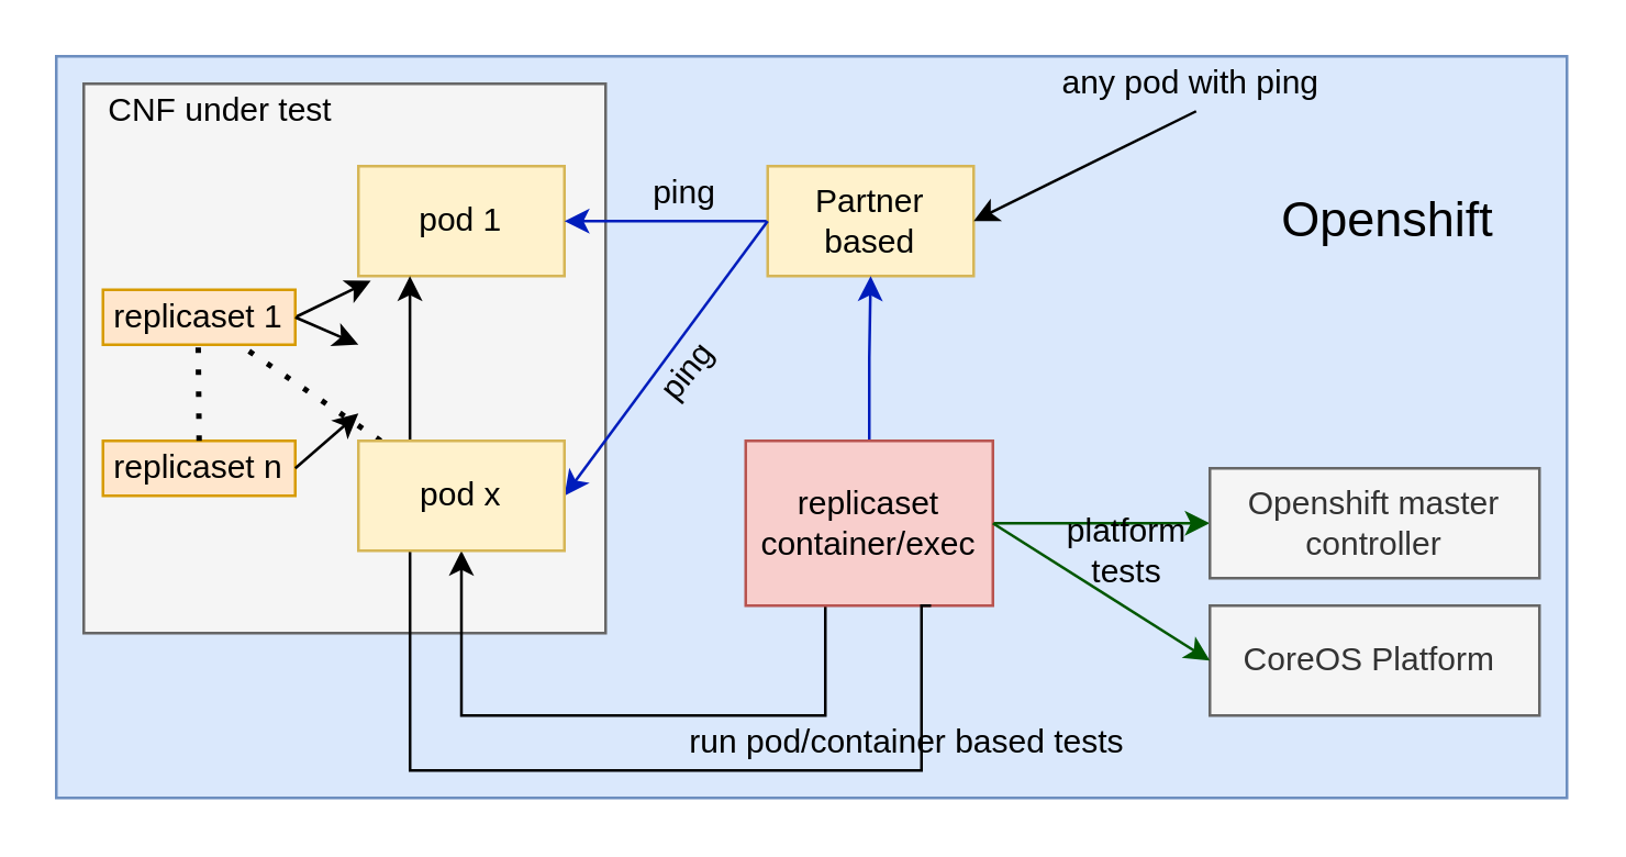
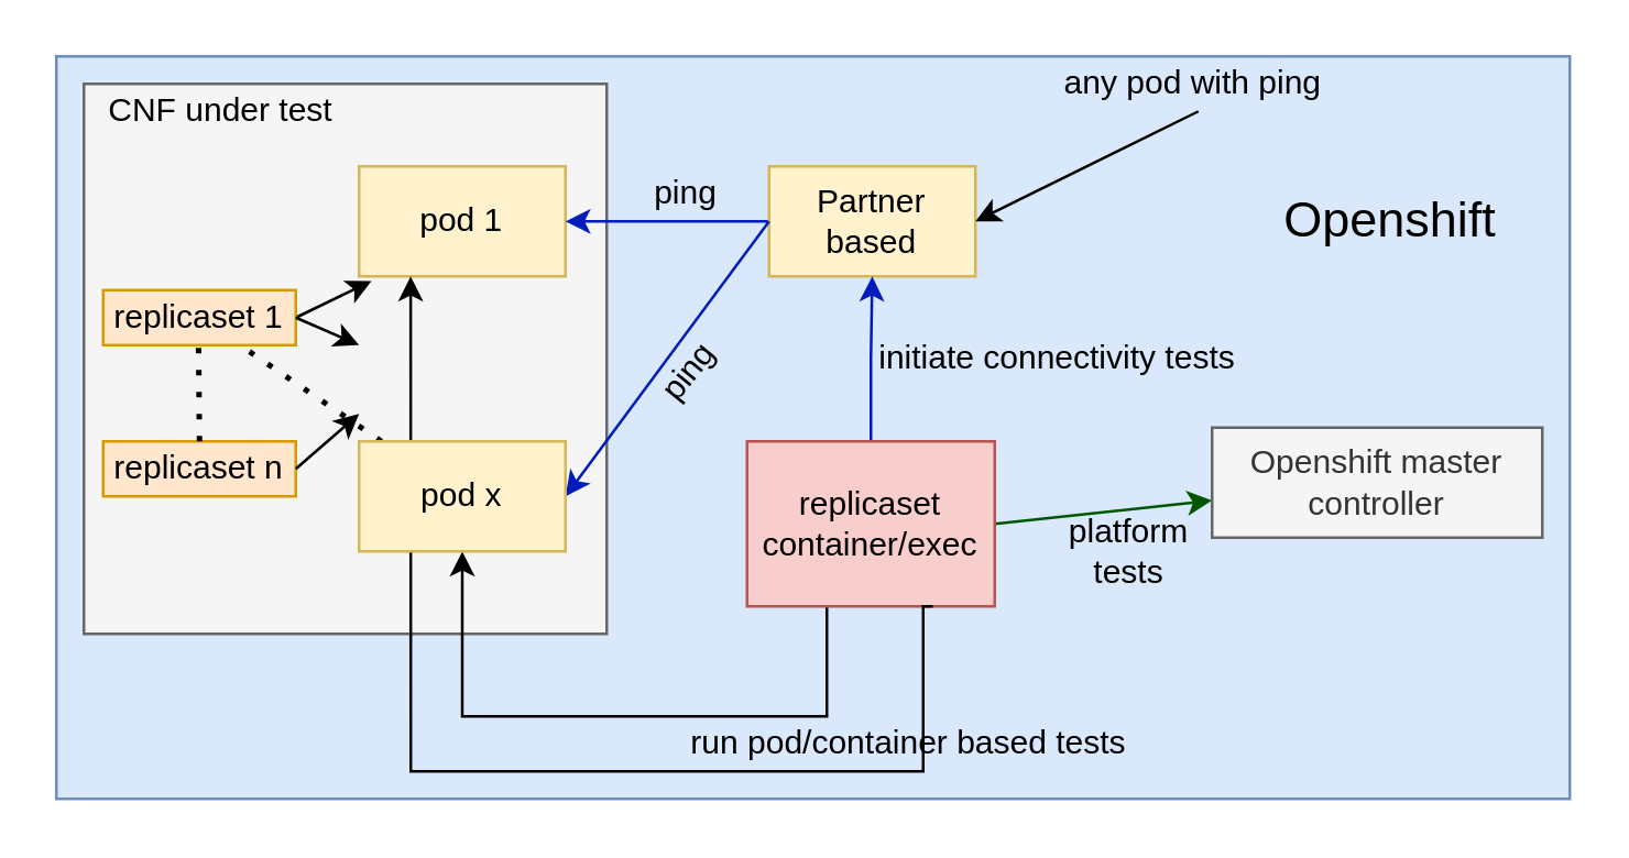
  <mxCell id="0" />
  <mxCell id="1" parent="0" />
  <mxCell id="2" value="" style="rounded=0;whiteSpace=wrap;html=1;fillColor=#dae8fc;strokeColor=#6c8ebf;" vertex="1" parent="1"><mxGeometry x="20" y="20" width="550" height="270" as="geometry" /></mxCell>
  <mxCell id="3" value="" style="rounded=0;whiteSpace=wrap;html=1;fillColor=#f5f5f5;strokeColor=#666666;fontColor=#333333;" vertex="1" parent="1"><mxGeometry x="30" y="30" width="190" height="200" as="geometry" /></mxCell>
  <mxCell id="4" value="pod 1" style="rounded=0;whiteSpace=wrap;html=1;fillColor=#fff2cc;strokeColor=#d6b656;" vertex="1" parent="1"><mxGeometry x="130" y="60" width="75" height="40" as="geometry" /></mxCell>
  <mxCell id="5" value="CNF under test" style="text;html=1;strokeColor=none;fillColor=none;align=center;verticalAlign=middle;whiteSpace=wrap;rounded=0;" vertex="1" parent="1"><mxGeometry x="30" y="30" width="100" height="20" as="geometry" /></mxCell>
  <mxCell id="6" value="" style="endArrow=none;dashed=1;html=1;dashPattern=1 3;strokeWidth=2;" edge="1" parent="1" source="29" target="28"><mxGeometry width="50" height="50" relative="1" as="geometry"><mxPoint x="250" y="220" as="sourcePoint" /><mxPoint x="300" y="170" as="targetPoint" /></mxGeometry></mxCell>
  <mxCell id="7" style="edgeStyle=orthogonalEdgeStyle;rounded=0;orthogonalLoop=1;jettySize=auto;html=1;exitX=0;exitY=0.5;exitDx=0;exitDy=0;entryX=1;entryY=0.5;entryDx=0;entryDy=0;fillColor=#0050ef;strokeColor=#001DBC;" edge="1" parent="1" source="8" target="4"><mxGeometry relative="1" as="geometry" /></mxCell>
  <mxCell id="8" value="Partner based" style="rounded=0;whiteSpace=wrap;html=1;fillColor=#fff2cc;strokeColor=#d6b656;" vertex="1" parent="1"><mxGeometry x="279" y="60" width="75" height="40" as="geometry" /></mxCell>
  <mxCell id="9" style="edgeStyle=orthogonalEdgeStyle;rounded=0;orthogonalLoop=1;jettySize=auto;html=1;exitX=0.5;exitY=0;exitDx=0;exitDy=0;entryX=0.5;entryY=1;entryDx=0;entryDy=0;fillColor=#0050ef;strokeColor=#001DBC;" edge="1" parent="1" source="12" target="8"><mxGeometry relative="1" as="geometry" /></mxCell>
  <mxCell id="10" style="edgeStyle=orthogonalEdgeStyle;rounded=0;orthogonalLoop=1;jettySize=auto;html=1;exitX=0.25;exitY=1;exitDx=0;exitDy=0;entryX=0.5;entryY=1;entryDx=0;entryDy=0;" edge="1" parent="1" source="12" target="29"><mxGeometry relative="1" as="geometry"><Array as="points"><mxPoint x="300" y="200" /><mxPoint x="300" y="260" /><mxPoint x="168" y="260" /></Array></mxGeometry></mxCell>
  <mxCell id="11" style="edgeStyle=none;rounded=0;orthogonalLoop=1;jettySize=auto;html=1;exitX=1;exitY=0.5;exitDx=0;exitDy=0;strokeColor=#005700;fillColor=#008a00;" edge="1" parent="1" source="12" target="20"><mxGeometry relative="1" as="geometry" /></mxCell>
  <mxCell id="12" value="replicaset container/exec" style="rounded=0;whiteSpace=wrap;html=1;fillColor=#f8cecc;strokeColor=#b85450;" vertex="1" parent="1"><mxGeometry x="271" y="160" width="90" height="60" as="geometry" /></mxCell>
  <mxCell id="13" value="" style="endArrow=classic;html=1;exitX=0;exitY=0.5;exitDx=0;exitDy=0;entryX=1;entryY=0.5;entryDx=0;entryDy=0;fillColor=#0050ef;strokeColor=#001DBC;" edge="1" parent="1" source="8" target="29"><mxGeometry width="50" height="50" relative="1" as="geometry"><mxPoint x="250" y="320" as="sourcePoint" /><mxPoint x="300" y="270" as="targetPoint" /></mxGeometry></mxCell>
  <mxCell id="14" value="ping" style="text;html=1;strokeColor=none;fillColor=none;align=center;verticalAlign=middle;whiteSpace=wrap;rounded=0;" vertex="1" parent="1"><mxGeometry x="214" y="60" width="70" height="20" as="geometry" /></mxCell>
  <mxCell id="15" value="ping" style="text;html=1;strokeColor=none;fillColor=none;align=center;verticalAlign=middle;whiteSpace=wrap;rounded=0;rotation=309;" vertex="1" parent="1"><mxGeometry x="215" y="125" width="70" height="20" as="geometry" /></mxCell>
+ <mxCell id="16" value="initiate connectivity tests" style="text;html=1;strokeColor=none;fillColor=none;align=center;verticalAlign=middle;whiteSpace=wrap;rounded=0;" vertex="1" parent="1"><mxGeometry x="309" y="120" width="150" height="20" as="geometry" /></mxCell>
  <mxCell id="17" style="edgeStyle=orthogonalEdgeStyle;rounded=0;orthogonalLoop=1;jettySize=auto;html=1;entryX=0.25;entryY=1;entryDx=0;entryDy=0;exitX=0.75;exitY=1;exitDx=0;exitDy=0;" edge="1" parent="1" source="12" target="4"><mxGeometry relative="1" as="geometry"><mxPoint x="450" y="210" as="sourcePoint" /><mxPoint x="177.5" y="210" as="targetPoint" /><Array as="points"><mxPoint x="335" y="220" /><mxPoint x="335" y="280" /><mxPoint x="149" y="280" /></Array></mxGeometry></mxCell>
  <mxCell id="18" value="run pod/container based tests" style="text;html=1;strokeColor=none;fillColor=none;align=center;verticalAlign=middle;whiteSpace=wrap;rounded=0;" vertex="1" parent="1"><mxGeometry x="235" y="260" width="190" height="20" as="geometry" /></mxCell>
  <mxCell id="19" value="&lt;font style=&quot;font-size: 18px&quot;&gt;Openshift&lt;/font&gt;" style="text;html=1;strokeColor=none;fillColor=none;align=center;verticalAlign=middle;whiteSpace=wrap;rounded=0;" vertex="1" parent="1"><mxGeometry x="440" y="70" width="130" height="20" as="geometry" /></mxCell>
- <mxCell id="20" value="Openshift master controller" style="rounded=0;whiteSpace=wrap;html=1;fillColor=#f5f5f5;strokeColor=#666666;fontColor=#333333;" vertex="1" parent="1"><mxGeometry x="440" y="170" width="120" height="40" as="geometry" /></mxCell>
- <mxCell id="21" value="CoreOS Platform&amp;nbsp;" style="rounded=0;whiteSpace=wrap;html=1;fillColor=#f5f5f5;strokeColor=#666666;fontColor=#333333;" vertex="1" parent="1"><mxGeometry x="440" y="220" width="120" height="40" as="geometry" /></mxCell>
- <mxCell id="22" style="edgeStyle=none;rounded=0;orthogonalLoop=1;jettySize=auto;html=1;strokeColor=#005700;entryX=0;entryY=0.5;entryDx=0;entryDy=0;fillColor=#008a00;exitX=1;exitY=0.5;exitDx=0;exitDy=0;" edge="1" parent="1" source="12" target="21"><mxGeometry relative="1" as="geometry"><mxPoint x="350" y="180" as="sourcePoint" /><mxPoint x="450" y="190" as="targetPoint" /></mxGeometry></mxCell>
+ <mxCell id="20" value="Openshift master controller" style="rounded=0;whiteSpace=wrap;html=1;fillColor=#f5f5f5;strokeColor=#666666;fontColor=#333333;" vertex="1" parent="1"><mxGeometry x="440" y="155" width="120" height="40" as="geometry" /></mxCell>
  <mxCell id="23" value="platform tests" style="text;html=1;strokeColor=none;fillColor=none;align=center;verticalAlign=middle;whiteSpace=wrap;rounded=0;" vertex="1" parent="1"><mxGeometry x="390" y="190" width="40" height="20" as="geometry" /></mxCell>
  <mxCell id="24" value="any pod with ping&amp;nbsp;" style="text;html=1;strokeColor=none;fillColor=none;align=center;verticalAlign=middle;whiteSpace=wrap;rounded=0;dashed=1;" vertex="1" parent="1"><mxGeometry x="380" y="20" width="110" height="20" as="geometry" /></mxCell>
  <mxCell id="25" value="" style="endArrow=classic;html=1;exitX=0.5;exitY=1;exitDx=0;exitDy=0;entryX=1;entryY=0.5;entryDx=0;entryDy=0;" edge="1" parent="1" source="24" target="8"><mxGeometry width="50" height="50" relative="1" as="geometry"><mxPoint x="250" y="300" as="sourcePoint" /><mxPoint x="300" y="250" as="targetPoint" /></mxGeometry></mxCell>
  <mxCell id="26" style="edgeStyle=none;rounded=0;orthogonalLoop=1;jettySize=auto;html=1;exitX=0.5;exitY=0;exitDx=0;exitDy=0;strokeColor=#000000;" edge="1" parent="1" source="2" target="2"><mxGeometry relative="1" as="geometry" /></mxCell>
  <mxCell id="27" style="edgeStyle=none;rounded=0;orthogonalLoop=1;jettySize=auto;html=1;exitX=1;exitY=0.5;exitDx=0;exitDy=0;entryX=0.06;entryY=1.042;entryDx=0;entryDy=0;entryPerimeter=0;strokeColor=#000000;" edge="1" parent="1" source="28" target="4"><mxGeometry relative="1" as="geometry" /></mxCell>
  <mxCell id="28" value="replicaset 1" style="rounded=0;whiteSpace=wrap;html=1;strokeColor=#d79b00;fillColor=#ffe6cc;" vertex="1" parent="1"><mxGeometry x="37" y="105" width="70" height="20" as="geometry" /></mxCell>
  <mxCell id="29" value="pod x" style="rounded=0;whiteSpace=wrap;html=1;fillColor=#fff2cc;strokeColor=#d6b656;" vertex="1" parent="1"><mxGeometry x="130" y="160" width="75" height="40" as="geometry" /></mxCell>
  <mxCell id="30" value="replicaset n" style="rounded=0;whiteSpace=wrap;html=1;strokeColor=#d79b00;fillColor=#ffe6cc;" vertex="1" parent="1"><mxGeometry x="37" y="160" width="70" height="20" as="geometry" /></mxCell>
  <mxCell id="31" value="" style="endArrow=none;dashed=1;html=1;dashPattern=1 3;strokeWidth=2;entryX=0.5;entryY=1;entryDx=0;entryDy=0;" edge="1" parent="1"><mxGeometry width="50" height="50" relative="1" as="geometry"><mxPoint x="72" y="160" as="sourcePoint" /><mxPoint x="71.66" y="125" as="targetPoint" /></mxGeometry></mxCell>
  <mxCell id="32" style="edgeStyle=none;rounded=0;orthogonalLoop=1;jettySize=auto;html=1;exitX=1;exitY=0.5;exitDx=0;exitDy=0;strokeColor=#000000;" edge="1" parent="1" source="30"><mxGeometry relative="1" as="geometry"><mxPoint x="117" y="180" as="sourcePoint" /><mxPoint x="130" y="150" as="targetPoint" /></mxGeometry></mxCell>
  <mxCell id="33" style="edgeStyle=none;rounded=0;orthogonalLoop=1;jettySize=auto;html=1;exitX=1;exitY=0.5;exitDx=0;exitDy=0;entryX=0;entryY=0.5;entryDx=0;entryDy=0;strokeColor=#000000;" edge="1" parent="1"><mxGeometry relative="1" as="geometry"><mxPoint x="107" y="115" as="sourcePoint" /><mxPoint x="130" y="125" as="targetPoint" /></mxGeometry></mxCell>
